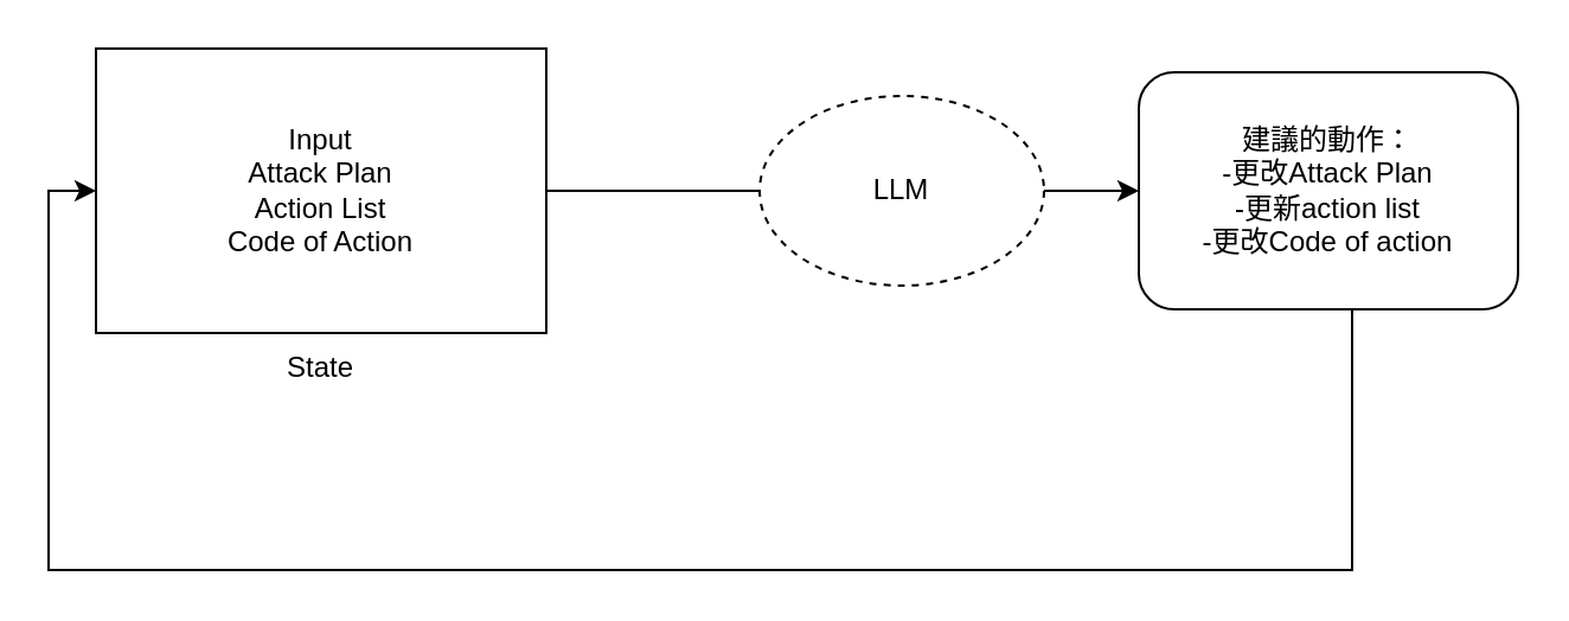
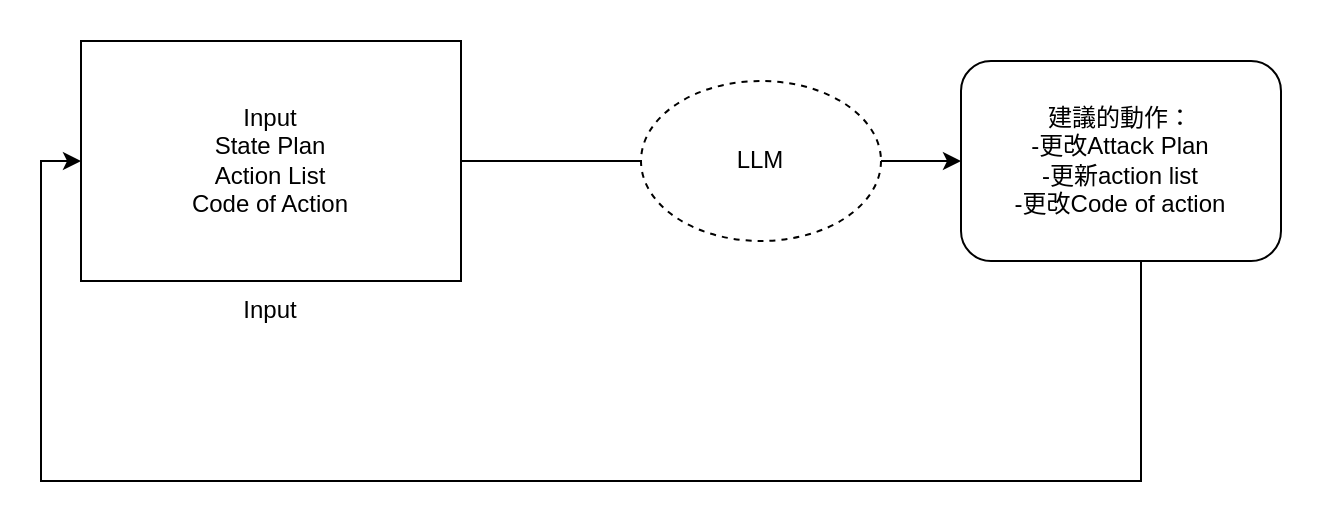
  <mxCell id="0" />
  <mxCell id="1" parent="0" />
  <mxCell id="2" value="" style="group" vertex="1" connectable="0" parent="1"><mxGeometry x="40" y="20" width="190" height="150" as="geometry" /></mxCell>
- <mxCell id="3" value="&lt;div&gt;Input&lt;/div&gt;Attack Plan&lt;div&gt;Action List&lt;/div&gt;&lt;div&gt;Code of Action&lt;/div&gt;" style="rounded=0;whiteSpace=wrap;html=1;" vertex="1" parent="2"><mxGeometry width="190" height="120" as="geometry" /></mxCell>
- <mxCell id="4" value="State" style="text;html=1;align=center;verticalAlign=middle;whiteSpace=wrap;rounded=0;" vertex="1" parent="2"><mxGeometry y="120" width="190" height="30" as="geometry" /></mxCell>
+ <mxCell id="3" value="&lt;div&gt;Input&lt;/div&gt;State Plan&lt;div&gt;Action List&lt;/div&gt;&lt;div&gt;Code of Action&lt;/div&gt;" style="rounded=0;whiteSpace=wrap;html=1;" vertex="1" parent="2"><mxGeometry width="190" height="120" as="geometry" /></mxCell>
+ <mxCell id="4" value="Input" style="text;html=1;align=center;verticalAlign=middle;whiteSpace=wrap;rounded=0;" vertex="1" parent="2"><mxGeometry y="120" width="190" height="30" as="geometry" /></mxCell>
  <mxCell id="5" value="" style="edgeStyle=orthogonalEdgeStyle;rounded=0;orthogonalLoop=1;jettySize=auto;html=1;" edge="1" parent="1" source="6" target="9"><mxGeometry relative="1" as="geometry" /></mxCell>
  <mxCell id="6" value="LLM" style="ellipse;whiteSpace=wrap;html=1;dashed=1;" vertex="1" parent="1"><mxGeometry x="320" y="40" width="120" height="80" as="geometry" /></mxCell>
  <mxCell id="7" value="" style="edgeStyle=orthogonalEdgeStyle;rounded=0;orthogonalLoop=1;jettySize=auto;html=1;endArrow=none;" edge="1" parent="1" source="3" target="6"><mxGeometry relative="1" as="geometry" /></mxCell>
  <mxCell id="8" style="edgeStyle=orthogonalEdgeStyle;rounded=0;orthogonalLoop=1;jettySize=auto;html=1;entryX=0;entryY=0.5;entryDx=0;entryDy=0;" edge="1" parent="1" source="9" target="3"><mxGeometry relative="1" as="geometry"><Array as="points"><mxPoint x="570" y="240" /><mxPoint x="20" y="240" /><mxPoint x="20" y="80" /></Array></mxGeometry></mxCell>
  <mxCell id="9" value="建議的動作：&lt;div&gt;-更改Attack Plan&lt;/div&gt;&lt;div&gt;-更新action list&lt;/div&gt;&lt;div&gt;-更改Code of action&lt;/div&gt;" style="rounded=1;whiteSpace=wrap;html=1;" vertex="1" parent="1"><mxGeometry x="480" y="30" width="160" height="100" as="geometry" /></mxCell>
